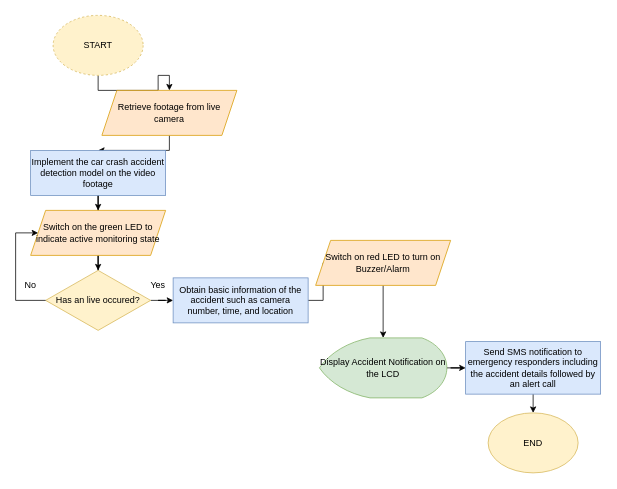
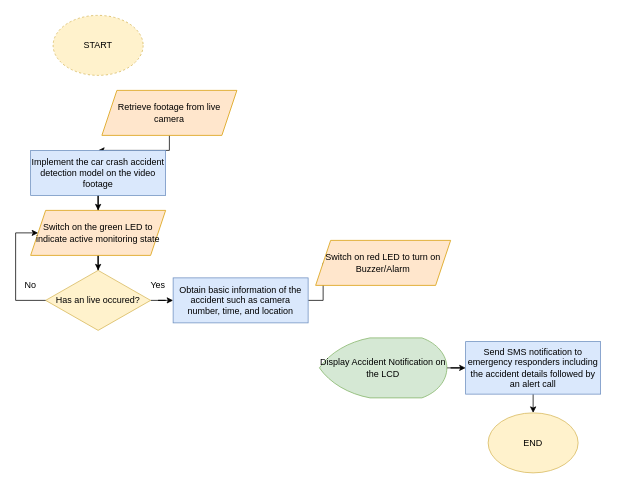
  <mxCell id="0" />
  <mxCell id="1" parent="0" />
- <mxCell id="2" value="" style="edgeStyle=orthogonalEdgeStyle;rounded=0;orthogonalLoop=1;jettySize=auto;html=1;" parent="1" source="3" target="5" edge="1"><mxGeometry relative="1" as="geometry" /></mxCell>
  <mxCell id="3" value="START" style="ellipse;whiteSpace=wrap;html=1;fillColor=#fff2cc;strokeColor=#d6b656;dashed=1;" parent="1" vertex="1"><mxGeometry x="70" y="20" width="120" height="80" as="geometry" /></mxCell>
  <mxCell id="4" value="" style="edgeStyle=orthogonalEdgeStyle;rounded=0;orthogonalLoop=1;jettySize=auto;html=1;" parent="1" source="5" target="7" edge="1"><mxGeometry relative="1" as="geometry" /></mxCell>
  <mxCell id="5" value="Retrieve footage from live camera" style="shape=parallelogram;perimeter=parallelogramPerimeter;whiteSpace=wrap;html=1;fixedSize=1;fillColor=#ffe6cc;strokeColor=#d79b00;" parent="1" vertex="1"><mxGeometry x="135" y="120" width="180" height="60" as="geometry" /></mxCell>
  <mxCell id="6" value="" style="edgeStyle=orthogonalEdgeStyle;rounded=0;orthogonalLoop=1;jettySize=auto;html=1;entryX=0.5;entryY=0;entryDx=0;entryDy=0;" parent="1" source="7" target="9" edge="1"><mxGeometry relative="1" as="geometry"><mxPoint x="130" y="350" as="targetPoint" /></mxGeometry></mxCell>
  <mxCell id="7" value="Implement the car crash accident detection model on the video footage" style="whiteSpace=wrap;html=1;fillColor=#dae8fc;strokeColor=#6c8ebf;" parent="1" vertex="1"><mxGeometry x="40" y="200" width="180" height="60" as="geometry" /></mxCell>
  <mxCell id="8" value="" style="edgeStyle=orthogonalEdgeStyle;rounded=0;orthogonalLoop=1;jettySize=auto;html=1;" parent="1" source="9" target="11" edge="1"><mxGeometry relative="1" as="geometry" /></mxCell>
  <mxCell id="9" value="Switch on the green LED to indicate active monitoring state" style="shape=parallelogram;perimeter=parallelogramPerimeter;whiteSpace=wrap;html=1;fixedSize=1;fillColor=#ffe6cc;strokeColor=#d79b00;" parent="1" vertex="1"><mxGeometry x="40" y="280" width="180" height="60" as="geometry" /></mxCell>
  <mxCell id="10" value="" style="edgeStyle=orthogonalEdgeStyle;rounded=0;orthogonalLoop=1;jettySize=auto;html=1;entryX=0;entryY=0.5;entryDx=0;entryDy=0;" parent="1" source="11" target="13" edge="1"><mxGeometry relative="1" as="geometry"><mxPoint x="220" y="400.059" as="targetPoint" /></mxGeometry></mxCell>
  <mxCell id="11" value="Has an live occured?" style="rhombus;whiteSpace=wrap;html=1;fillColor=#fff2cc;strokeColor=#d6b656;" parent="1" vertex="1"><mxGeometry x="60" y="360" width="140" height="80" as="geometry" /></mxCell>
  <mxCell id="12" value="" style="edgeStyle=orthogonalEdgeStyle;rounded=0;orthogonalLoop=1;jettySize=auto;html=1;" parent="1" source="13" target="15" edge="1"><mxGeometry relative="1" as="geometry" /></mxCell>
  <mxCell id="13" value="Obtain basic information of the accident such as camera number, time, and location" style="whiteSpace=wrap;html=1;fillColor=#dae8fc;strokeColor=#6c8ebf;" parent="1" vertex="1"><mxGeometry x="230" y="370" width="180" height="60" as="geometry" /></mxCell>
- <mxCell id="14" value="" style="edgeStyle=orthogonalEdgeStyle;rounded=0;orthogonalLoop=1;jettySize=auto;html=1;" parent="1" source="15" target="17" edge="1"><mxGeometry relative="1" as="geometry" /></mxCell>
  <mxCell id="15" value="Switch on red LED to turn on Buzzer/Alarm" style="shape=parallelogram;perimeter=parallelogramPerimeter;whiteSpace=wrap;html=1;fixedSize=1;fillColor=#ffe6cc;strokeColor=#d79b00;" parent="1" vertex="1"><mxGeometry x="420" y="320" width="180" height="60" as="geometry" /></mxCell>
  <mxCell id="16" value="" style="edgeStyle=orthogonalEdgeStyle;rounded=0;orthogonalLoop=1;jettySize=auto;html=1;" parent="1" source="17" target="19" edge="1"><mxGeometry relative="1" as="geometry" /></mxCell>
  <mxCell id="17" value="Display Accident Notification on the LCD" style="strokeWidth=1;html=1;shape=mxgraph.flowchart.display;whiteSpace=wrap;fillColor=#d5e8d4;strokeColor=#82b366;" parent="1" vertex="1"><mxGeometry x="425" y="450" width="170" height="80" as="geometry" /></mxCell>
  <mxCell id="18" value="" style="edgeStyle=orthogonalEdgeStyle;rounded=0;orthogonalLoop=1;jettySize=auto;html=1;" parent="1" source="19" edge="1"><mxGeometry relative="1" as="geometry"><mxPoint x="710" y="550" as="targetPoint" /></mxGeometry></mxCell>
  <mxCell id="19" value="Send SMS notification to emergency responders including the accident details followed by an alert call" style="whiteSpace=wrap;html=1;strokeWidth=1;fillColor=#dae8fc;strokeColor=#6c8ebf;" parent="1" vertex="1"><mxGeometry x="620" y="455" width="180" height="70" as="geometry" /></mxCell>
  <mxCell id="20" value="" style="endArrow=classic;html=1;entryX=0;entryY=0.5;entryDx=0;entryDy=0;exitX=0;exitY=0.5;exitDx=0;exitDy=0;rounded=0;" parent="1" source="11" target="9" edge="1"><mxGeometry width="50" height="50" relative="1" as="geometry"><mxPoint x="-60" y="410" as="sourcePoint" /><mxPoint x="-10" y="360" as="targetPoint" /><Array as="points"><mxPoint x="20" y="400" /><mxPoint x="20" y="310" /></Array></mxGeometry></mxCell>
  <mxCell id="21" value="Yes" style="text;html=1;strokeColor=none;fillColor=none;align=center;verticalAlign=middle;whiteSpace=wrap;rounded=0;" parent="1" vertex="1"><mxGeometry x="190" y="370" width="40" height="20" as="geometry" /></mxCell>
  <mxCell id="22" value="No" style="text;html=1;strokeColor=none;fillColor=none;align=center;verticalAlign=middle;whiteSpace=wrap;rounded=0;" parent="1" vertex="1"><mxGeometry x="20" y="370" width="40" height="20" as="geometry" /></mxCell>
  <mxCell id="23" value="END" style="ellipse;whiteSpace=wrap;html=1;fillColor=#fff2cc;strokeColor=#d6b656;" vertex="1" parent="1"><mxGeometry x="650" y="550" width="120" height="80" as="geometry" /></mxCell>
